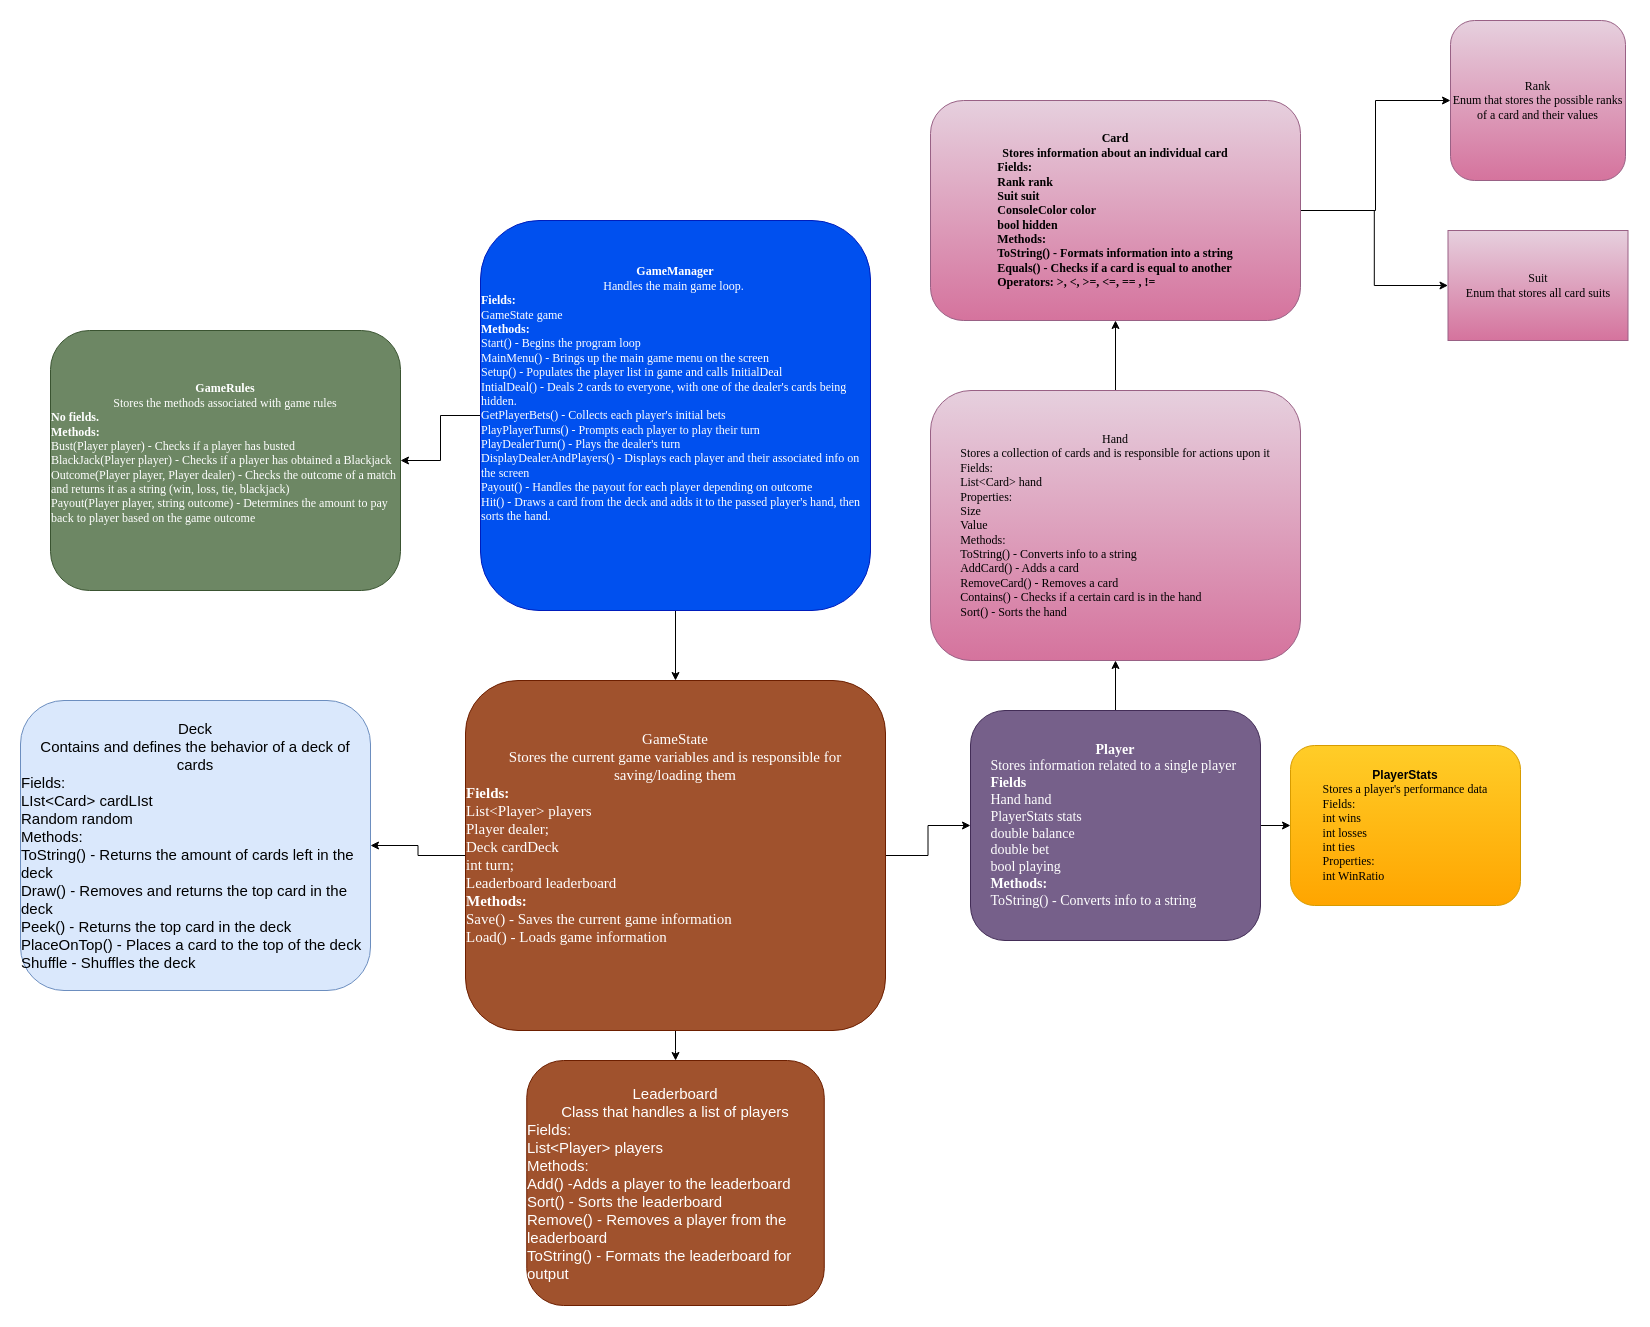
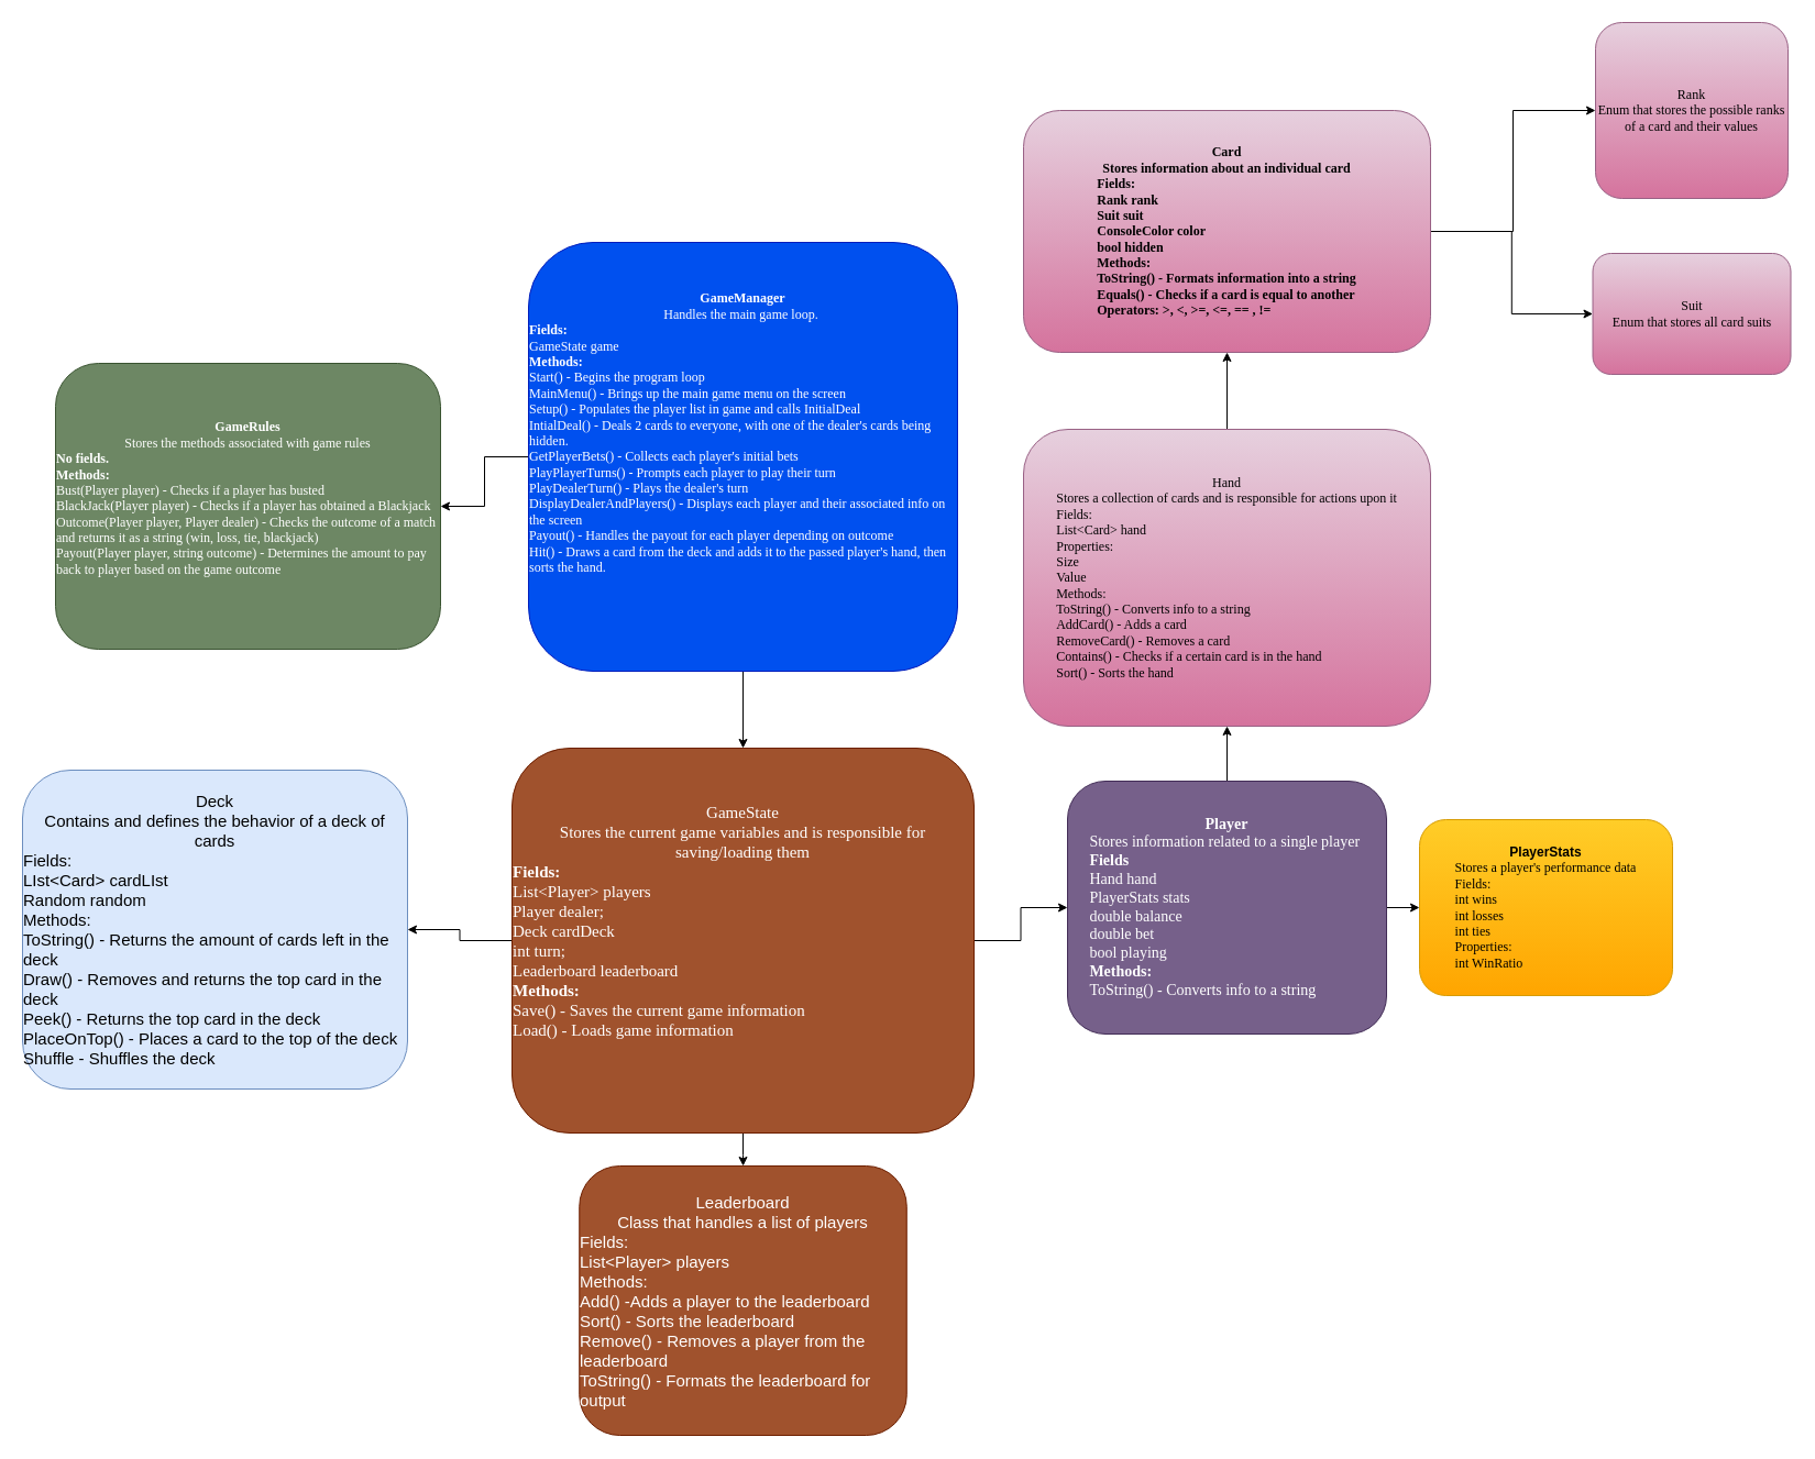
  <mxCell id="0" />
  <mxCell id="1" parent="0" />
  <mxCell id="2" style="edgeStyle=orthogonalEdgeStyle;rounded=0;orthogonalLoop=1;jettySize=auto;html=1;entryX=1;entryY=0.5;entryDx=0;entryDy=0;" edge="1" parent="1" source="4" target="5"><mxGeometry relative="1" as="geometry" /></mxCell>
  <mxCell id="3" style="edgeStyle=orthogonalEdgeStyle;rounded=0;orthogonalLoop=1;jettySize=auto;html=1;entryX=0.5;entryY=0;entryDx=0;entryDy=0;" edge="1" parent="1" source="4" target="9"><mxGeometry relative="1" as="geometry" /></mxCell>
  <mxCell id="4" value="&lt;b&gt;GameManager&lt;/b&gt;&lt;div&gt;Handles the main game loop.&amp;nbsp;&lt;/div&gt;&lt;div style=&quot;text-align: left;&quot;&gt;&lt;b&gt;Fields:&lt;/b&gt;&lt;/div&gt;&lt;div style=&quot;text-align: left;&quot;&gt;GameState game&lt;/div&gt;&lt;div style=&quot;text-align: left;&quot;&gt;&lt;b&gt;Methods:&lt;/b&gt;&lt;/div&gt;&lt;div style=&quot;text-align: left;&quot;&gt;Start() - Begins the program loop&lt;/div&gt;&lt;div style=&quot;text-align: left;&quot;&gt;MainMenu() - Brings up the main game menu on the screen&lt;/div&gt;&lt;div style=&quot;text-align: left;&quot;&gt;Setup() - Populates the player list in game and calls InitialDeal&lt;/div&gt;&lt;div style=&quot;text-align: left;&quot;&gt;IntialDeal() - Deals 2 cards to everyone, with one of the dealer's cards being hidden.&lt;/div&gt;&lt;div style=&quot;text-align: left;&quot;&gt;GetPlayerBets() - Collects each player's initial bets&lt;/div&gt;&lt;div style=&quot;text-align: left;&quot;&gt;PlayPlayerTurns() - Prompts each player to play their turn&lt;/div&gt;&lt;div style=&quot;text-align: left;&quot;&gt;PlayDealerTurn() - Plays the dealer's turn&lt;/div&gt;&lt;div style=&quot;text-align: left;&quot;&gt;DisplayDealerAndPlayers() - Displays each player and their associated info on the screen&lt;/div&gt;&lt;div style=&quot;text-align: left;&quot;&gt;Payout() - Handles the payout for each player depending on outcome&lt;/div&gt;&lt;div style=&quot;text-align: left;&quot;&gt;Hit() - Draws a card from the deck and adds it to the passed player's hand, then sorts the hand.&lt;/div&gt;&lt;div style=&quot;text-align: left;&quot;&gt;&lt;br&gt;&lt;/div&gt;&lt;div style=&quot;text-align: left;&quot;&gt;&lt;br&gt;&lt;/div&gt;&lt;div style=&quot;text-align: left;&quot;&gt;&lt;br&gt;&lt;/div&gt;" style="whiteSpace=wrap;html=1;aspect=fixed;fillColor=#0050ef;fontColor=#ffffff;strokeColor=#001DBC;rounded=1;glass=0;shadow=0;fontFamily=Lucida Console;fontSize=12;" vertex="1" parent="1"><mxGeometry x="480" y="220" width="390" height="390" as="geometry" /></mxCell>
  <mxCell id="5" value="&lt;b&gt;GameRules&lt;/b&gt;&lt;div&gt;Stores the methods associated with game rules&lt;/div&gt;&lt;div style=&quot;text-align: left;&quot;&gt;&lt;b&gt;No fields.&lt;/b&gt;&lt;/div&gt;&lt;div style=&quot;text-align: left;&quot;&gt;&lt;b&gt;Methods:&lt;/b&gt;&lt;/div&gt;&lt;div style=&quot;text-align: left;&quot;&gt;Bust(Player player) - Checks if a player has busted&lt;/div&gt;&lt;div style=&quot;text-align: left;&quot;&gt;BlackJack(Player player) - Checks if a player has obtained a Blackjack&lt;/div&gt;&lt;div style=&quot;text-align: left;&quot;&gt;Outcome(Player player, Player dealer) - Checks the outcome of a match and returns it as a string (win, loss, tie, blackjack)&lt;/div&gt;&lt;div style=&quot;text-align: left;&quot;&gt;Payout(Player player, string outcome) - Determines the amount to pay back to player based on the game outcome&lt;/div&gt;&lt;div style=&quot;text-align: left;&quot;&gt;&lt;br&gt;&lt;/div&gt;" style="rounded=1;whiteSpace=wrap;html=1;fillColor=#6d8764;fontColor=#ffffff;strokeColor=#3A5431;fontFamily=Lucida Console;" vertex="1" parent="1"><mxGeometry x="50" y="330" width="350" height="260" as="geometry" /></mxCell>
  <mxCell id="6" value="" style="edgeStyle=orthogonalEdgeStyle;rounded=0;orthogonalLoop=1;jettySize=auto;html=1;" edge="1" parent="1" source="9" target="12"><mxGeometry relative="1" as="geometry" /></mxCell>
  <mxCell id="7" value="" style="edgeStyle=orthogonalEdgeStyle;rounded=0;orthogonalLoop=1;jettySize=auto;html=1;" edge="1" parent="1" source="9" target="16"><mxGeometry relative="1" as="geometry" /></mxCell>
  <mxCell id="8" value="" style="edgeStyle=orthogonalEdgeStyle;rounded=0;orthogonalLoop=1;jettySize=auto;html=1;" edge="1" parent="1" source="9" target="22"><mxGeometry relative="1" as="geometry" /></mxCell>
  <mxCell id="9" value="&lt;font face=&quot;Lucida Console&quot;&gt;GameState&lt;/font&gt;&lt;div&gt;&lt;font face=&quot;Lucida Console&quot;&gt;Stores the current game variables and is responsible for saving/loading them&lt;/font&gt;&lt;/div&gt;&lt;div style=&quot;text-align: left;&quot;&gt;&lt;font face=&quot;Lucida Console&quot;&gt;&lt;b&gt;Fields:&lt;/b&gt;&lt;/font&gt;&lt;/div&gt;&lt;div style=&quot;text-align: left;&quot;&gt;&lt;font face=&quot;Lucida Console&quot;&gt;List&amp;lt;Player&amp;gt; players&lt;/font&gt;&lt;/div&gt;&lt;div style=&quot;text-align: left;&quot;&gt;&lt;font face=&quot;Lucida Console&quot;&gt;Player dealer;&lt;/font&gt;&lt;/div&gt;&lt;div style=&quot;text-align: left;&quot;&gt;&lt;font face=&quot;Lucida Console&quot;&gt;Deck cardDeck&lt;/font&gt;&lt;/div&gt;&lt;div style=&quot;text-align: left;&quot;&gt;&lt;font face=&quot;Lucida Console&quot;&gt;int turn;&lt;/font&gt;&lt;/div&gt;&lt;div style=&quot;text-align: left;&quot;&gt;&lt;font face=&quot;Lucida Console&quot;&gt;Leaderboard leaderboard&lt;/font&gt;&lt;/div&gt;&lt;div style=&quot;text-align: left;&quot;&gt;&lt;font face=&quot;Lucida Console&quot;&gt;&lt;b&gt;Methods:&lt;/b&gt;&lt;/font&gt;&lt;/div&gt;&lt;div style=&quot;text-align: left;&quot;&gt;&lt;font face=&quot;Lucida Console&quot;&gt;Save() - Saves the current game information&lt;/font&gt;&lt;/div&gt;&lt;div style=&quot;text-align: left;&quot;&gt;&lt;font face=&quot;Lucida Console&quot;&gt;Load() - Loads game information&lt;/font&gt;&lt;/div&gt;&lt;div style=&quot;text-align: left;&quot;&gt;&lt;font face=&quot;Lucida Console&quot;&gt;&lt;br&gt;&lt;/font&gt;&lt;/div&gt;&lt;div style=&quot;text-align: left;&quot;&gt;&lt;font face=&quot;Lucida Console&quot;&gt;&lt;br&gt;&lt;/font&gt;&lt;/div&gt;" style="rounded=1;whiteSpace=wrap;html=1;fillColor=#a0522d;fontColor=#ffffff;strokeColor=#6D1F00;fontSize=15;" vertex="1" parent="1"><mxGeometry x="465" y="680" width="420" height="350" as="geometry" /></mxCell>
  <mxCell id="10" value="" style="edgeStyle=orthogonalEdgeStyle;rounded=0;orthogonalLoop=1;jettySize=auto;html=1;" edge="1" parent="1" source="12" target="13"><mxGeometry relative="1" as="geometry" /></mxCell>
  <mxCell id="11" value="" style="edgeStyle=orthogonalEdgeStyle;rounded=0;orthogonalLoop=1;jettySize=auto;html=1;" edge="1" parent="1" source="12" target="15"><mxGeometry relative="1" as="geometry" /></mxCell>
  <mxCell id="12" value="&lt;b&gt;Player&lt;/b&gt;&lt;div&gt;Stores information related to a single player&amp;nbsp;&lt;/div&gt;&lt;div style=&quot;text-align: left;&quot;&gt;&lt;b&gt;Fields&lt;/b&gt;&lt;/div&gt;&lt;div style=&quot;text-align: left;&quot;&gt;Hand hand&lt;/div&gt;&lt;div style=&quot;text-align: left;&quot;&gt;PlayerStats stats&lt;/div&gt;&lt;div style=&quot;text-align: left;&quot;&gt;double balance&lt;/div&gt;&lt;div style=&quot;text-align: left;&quot;&gt;double bet&lt;/div&gt;&lt;div style=&quot;text-align: left;&quot;&gt;bool playing&lt;/div&gt;&lt;div style=&quot;text-align: left;&quot;&gt;&lt;b&gt;Methods:&lt;/b&gt;&lt;/div&gt;&lt;div style=&quot;text-align: left;&quot;&gt;ToString() - Converts info to a string&lt;/div&gt;" style="rounded=1;whiteSpace=wrap;html=1;fillColor=#76608a;fontColor=#ffffff;strokeColor=#432D57;fontFamily=Lucida Console;fontSize=14;" vertex="1" parent="1"><mxGeometry x="970" y="710" width="290" height="230" as="geometry" /></mxCell>
  <mxCell id="13" value="PlayerStats&lt;div&gt;&lt;font face=&quot;Lucida Console&quot;&gt;&lt;span style=&quot;font-weight: normal;&quot;&gt;Stores a player's performance data&lt;/span&gt;&lt;/font&gt;&lt;/div&gt;&lt;div style=&quot;text-align: left;&quot;&gt;&lt;font face=&quot;Lucida Console&quot;&gt;&lt;span style=&quot;font-weight: normal;&quot;&gt;Fields:&lt;/span&gt;&lt;/font&gt;&lt;/div&gt;&lt;div style=&quot;text-align: left;&quot;&gt;&lt;font face=&quot;Lucida Console&quot;&gt;&lt;span style=&quot;font-weight: 400;&quot;&gt;int wins&lt;/span&gt;&lt;/font&gt;&lt;/div&gt;&lt;div style=&quot;text-align: left;&quot;&gt;&lt;font face=&quot;Lucida Console&quot;&gt;&lt;span style=&quot;font-weight: 400;&quot;&gt;int losses&lt;/span&gt;&lt;/font&gt;&lt;/div&gt;&lt;div style=&quot;text-align: left;&quot;&gt;&lt;font face=&quot;Lucida Console&quot;&gt;&lt;span style=&quot;font-weight: 400;&quot;&gt;int ties&lt;/span&gt;&lt;/font&gt;&lt;/div&gt;&lt;div style=&quot;text-align: left;&quot;&gt;&lt;font face=&quot;Lucida Console&quot;&gt;&lt;span style=&quot;font-weight: 400;&quot;&gt;Properties:&lt;/span&gt;&lt;/font&gt;&lt;/div&gt;&lt;div style=&quot;text-align: left;&quot;&gt;&lt;font face=&quot;Lucida Console&quot;&gt;&lt;span style=&quot;font-weight: 400;&quot;&gt;int WinRatio&lt;/span&gt;&lt;/font&gt;&lt;/div&gt;" style="rounded=1;whiteSpace=wrap;html=1;fillColor=#ffcd28;strokeColor=#d79b00;gradientColor=#ffa500;fontStyle=1" vertex="1" parent="1"><mxGeometry x="1290" y="745" width="230" height="160" as="geometry" /></mxCell>
  <mxCell id="14" value="" style="edgeStyle=orthogonalEdgeStyle;rounded=0;orthogonalLoop=1;jettySize=auto;html=1;" edge="1" parent="1" source="15" target="19"><mxGeometry relative="1" as="geometry" /></mxCell>
  <mxCell id="15" value="Hand&lt;div&gt;Stores a collection of cards and is responsible for actions upon it&lt;/div&gt;&lt;div style=&quot;text-align: left;&quot;&gt;Fields:&amp;nbsp;&lt;/div&gt;&lt;div style=&quot;text-align: left;&quot;&gt;List&amp;lt;Card&amp;gt; hand&lt;/div&gt;&lt;div style=&quot;text-align: left;&quot;&gt;Properties:&lt;/div&gt;&lt;div style=&quot;text-align: left;&quot;&gt;Size&lt;/div&gt;&lt;div style=&quot;text-align: left;&quot;&gt;Value&lt;/div&gt;&lt;div style=&quot;text-align: left;&quot;&gt;Methods:&lt;/div&gt;&lt;div style=&quot;text-align: left;&quot;&gt;ToString() - Converts info to a string&lt;/div&gt;&lt;div style=&quot;text-align: left;&quot;&gt;AddCard() - Adds a card&lt;/div&gt;&lt;div style=&quot;text-align: left;&quot;&gt;RemoveCard() - Removes a card&lt;/div&gt;&lt;div style=&quot;text-align: left;&quot;&gt;Contains() - Checks if a certain card is in the hand&lt;/div&gt;&lt;div style=&quot;text-align: left;&quot;&gt;Sort() - Sorts the hand&lt;/div&gt;" style="rounded=1;whiteSpace=wrap;html=1;fillColor=#e6d0de;gradientColor=#d5739d;strokeColor=#996185;fontFamily=Lucida Console;" vertex="1" parent="1"><mxGeometry x="930" y="390" width="370" height="270" as="geometry" /></mxCell>
  <mxCell id="16" value="Deck&lt;div&gt;Contains and defines the behavior of a deck of cards&lt;/div&gt;&lt;div style=&quot;text-align: left;&quot;&gt;Fields:&lt;/div&gt;&lt;div style=&quot;text-align: left;&quot;&gt;LIst&amp;lt;Card&amp;gt; cardLIst&lt;/div&gt;&lt;div style=&quot;text-align: left;&quot;&gt;Random random&lt;/div&gt;&lt;div style=&quot;text-align: left;&quot;&gt;Methods:&lt;/div&gt;&lt;div style=&quot;text-align: left;&quot;&gt;ToString() - Returns the amount of cards left in the deck&lt;/div&gt;&lt;div style=&quot;text-align: left;&quot;&gt;Draw() - Removes and returns the top card in the deck&lt;/div&gt;&lt;div style=&quot;text-align: left;&quot;&gt;Peek() - Returns the top card in the deck&lt;/div&gt;&lt;div style=&quot;text-align: left;&quot;&gt;PlaceOnTop() - Places a card to the top of the deck&lt;/div&gt;&lt;div style=&quot;text-align: left;&quot;&gt;Shuffle - Shuffles the deck&lt;/div&gt;" style="rounded=1;whiteSpace=wrap;html=1;fillColor=#dae8fc;strokeColor=#6c8ebf;fontSize=15;" vertex="1" parent="1"><mxGeometry x="20" y="700" width="350" height="290" as="geometry" /></mxCell>
  <mxCell id="17" value="" style="edgeStyle=orthogonalEdgeStyle;rounded=0;orthogonalLoop=1;jettySize=auto;html=1;" edge="1" parent="1" source="19" target="20"><mxGeometry relative="1" as="geometry" /></mxCell>
  <mxCell id="18" value="" style="edgeStyle=orthogonalEdgeStyle;rounded=0;orthogonalLoop=1;jettySize=auto;html=1;" edge="1" parent="1" source="19" target="21"><mxGeometry relative="1" as="geometry" /></mxCell>
  <mxCell id="19" value="&lt;b&gt;Card&lt;/b&gt;&lt;div&gt;&lt;b&gt;Stores information about an individual card&lt;/b&gt;&lt;/div&gt;&lt;div style=&quot;text-align: left;&quot;&gt;&lt;b&gt;Fields:&amp;nbsp;&lt;/b&gt;&lt;/div&gt;&lt;div style=&quot;text-align: left;&quot;&gt;&lt;b&gt;Rank rank&lt;/b&gt;&lt;/div&gt;&lt;div style=&quot;text-align: left;&quot;&gt;&lt;b&gt;Suit suit&lt;/b&gt;&lt;/div&gt;&lt;div style=&quot;text-align: left;&quot;&gt;&lt;b&gt;ConsoleColor color&lt;/b&gt;&lt;/div&gt;&lt;div style=&quot;text-align: left;&quot;&gt;&lt;b&gt;bool hidden&lt;/b&gt;&lt;/div&gt;&lt;div style=&quot;text-align: left;&quot;&gt;&lt;b&gt;Methods:&lt;/b&gt;&lt;/div&gt;&lt;div style=&quot;text-align: left;&quot;&gt;&lt;b&gt;ToString() - Formats information into a string&lt;/b&gt;&lt;/div&gt;&lt;div style=&quot;text-align: left;&quot;&gt;&lt;b&gt;Equals() - Checks if a card is equal to another&lt;/b&gt;&lt;/div&gt;&lt;div style=&quot;text-align: left;&quot;&gt;&lt;b&gt;Operators: &amp;gt;, &amp;lt;, &amp;gt;=, &amp;lt;=, == , !=&lt;/b&gt;&lt;/div&gt;" style="whiteSpace=wrap;html=1;fontFamily=Lucida Console;fillColor=#e6d0de;strokeColor=#996185;rounded=1;gradientColor=#d5739d;" vertex="1" parent="1"><mxGeometry x="930" y="100" width="370" height="220" as="geometry" /></mxCell>
  <mxCell id="20" value="Rank&lt;div&gt;Enum that stores the possible ranks of a card and their values&lt;/div&gt;" style="whiteSpace=wrap;html=1;fontFamily=Lucida Console;fillColor=#e6d0de;strokeColor=#996185;rounded=1;gradientColor=#d5739d;" vertex="1" parent="1"><mxGeometry x="1450" y="20" width="175" height="160" as="geometry" /></mxCell>
- <mxCell id="21" value="Suit&lt;div&gt;Enum that stores all card suits&lt;/div&gt;" style="whiteSpace=wrap;html=1;fontFamily=Lucida Console;fillColor=#e6d0de;strokeColor=#996185;gradientColor=#d5739d;rounded=0;" vertex="1" parent="1"><mxGeometry x="1447.5" y="230" width="180" height="110" as="geometry" /></mxCell>
+ <mxCell id="21" value="Suit&lt;div&gt;Enum that stores all card suits&lt;/div&gt;" style="whiteSpace=wrap;html=1;fontFamily=Lucida Console;fillColor=#e6d0de;strokeColor=#996185;rounded=1;gradientColor=#d5739d;" vertex="1" parent="1"><mxGeometry x="1447.5" y="230" width="180" height="110" as="geometry" /></mxCell>
  <mxCell id="22" value="Leaderboard&lt;div&gt;Class that handles a list of players&lt;/div&gt;&lt;div style=&quot;text-align: left;&quot;&gt;Fields:&lt;/div&gt;&lt;div style=&quot;text-align: left;&quot;&gt;List&amp;lt;Player&amp;gt; players&lt;/div&gt;&lt;div style=&quot;text-align: left;&quot;&gt;Methods:&lt;/div&gt;&lt;div style=&quot;text-align: left;&quot;&gt;Add() -Adds a player to the leaderboard&amp;nbsp;&lt;/div&gt;&lt;div style=&quot;text-align: left;&quot;&gt;Sort() - Sorts the leaderboard&lt;/div&gt;&lt;div style=&quot;text-align: left;&quot;&gt;Remove() - Removes a player from the leaderboard&lt;/div&gt;&lt;div style=&quot;text-align: left;&quot;&gt;ToString() - Formats the leaderboard for output&lt;/div&gt;" style="whiteSpace=wrap;html=1;fillColor=#a0522d;strokeColor=#6D1F00;fontColor=#ffffff;rounded=1;fontSize=15;" vertex="1" parent="1"><mxGeometry x="526.25" y="1060" width="297.5" height="245" as="geometry" /></mxCell>
